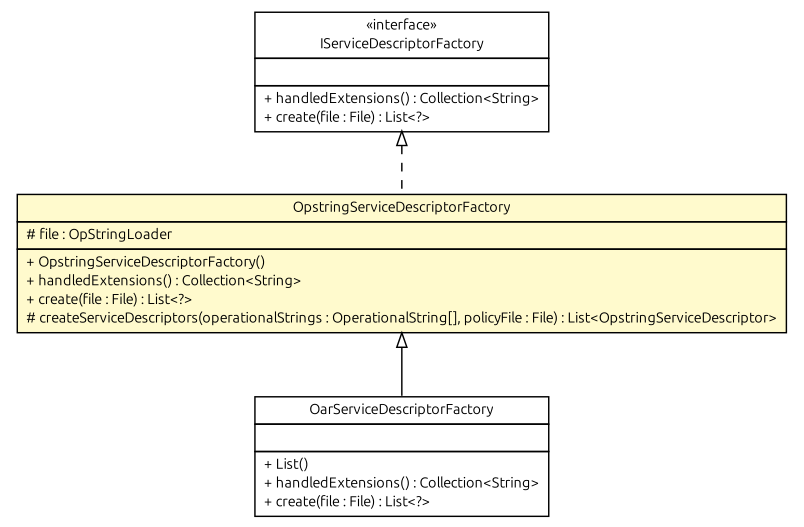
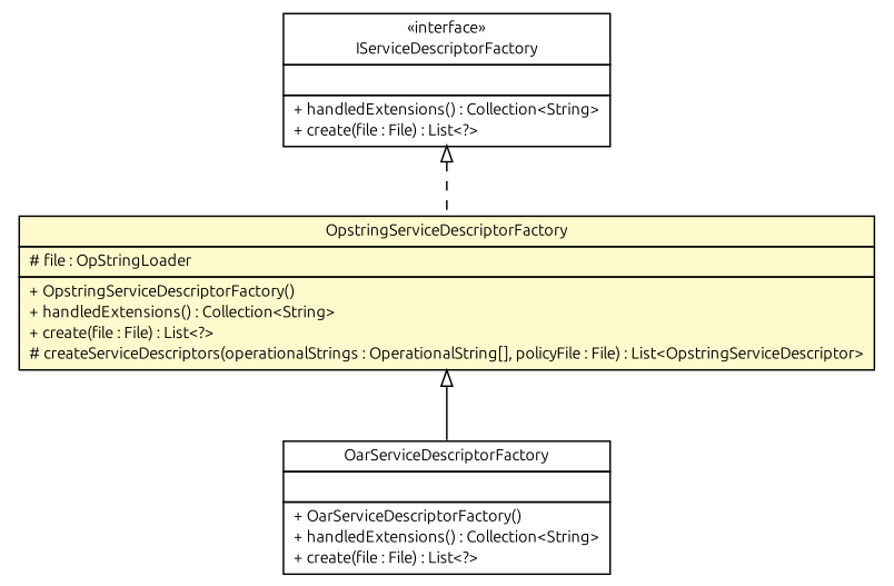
  digraph {
    fontname=Ubuntu
    nodesep=0.25
    ranksep=0.5
    node [fontcolor=black fontname=Ubuntu fontsize=10.0 shape=plaintext]
    edge [arrowtail=empty dir=back fontname=Ubuntu fontsize=10 headport=p labelfontname=Helvetica labelfontsize=10 tailport=p]
    n1 [label=<<table title="sorcer.boot.OpstringServiceDescriptorFactory" border="0" cellborder="1" cellspacing="0" cellpadding="2" port="p" bgcolor="lemonChiffon" href="./OpstringServiceDescriptorFactory.html"> 		<tr><td><table border="0" cellspacing="0" cellpadding="1"> <tr><td align="center" balign="center"> OpstringServiceDescriptorFactory </td></tr> 		</table></td></tr> 		<tr><td><table border="0" cellspacing="0" cellpadding="1"> <tr><td align="left" balign="left"> # file : OpStringLoader </td></tr> 		</table></td></tr> 		<tr><td><table border="0" cellspacing="0" cellpadding="1"> <tr><td align="left" balign="left"> + OpstringServiceDescriptorFactory() </td></tr> <tr><td align="left" balign="left"> + handledExtensions() : Collection&lt;String&gt; </td></tr> <tr><td align="left" balign="left"> + create(file : File) : List&lt;?&gt; </td></tr> <tr><td align="left" balign="left"> # createServiceDescriptors(operationalStrings : OperationalString[], policyFile : File) : List&lt;OpstringServiceDescriptor&gt; </td></tr> 		</table></td></tr> 		</table>>]
-   n2 [label=<<table title="sorcer.boot.OarServiceDescriptorFactory" border="0" cellborder="1" cellspacing="0" cellpadding="2" port="p" href="./OarServiceDescriptorFactory.html"> 		<tr><td><table border="0" cellspacing="0" cellpadding="1"> <tr><td align="center" balign="center"> OarServiceDescriptorFactory </td></tr> 		</table></td></tr> 		<tr><td><table border="0" cellspacing="0" cellpadding="1"> <tr><td align="left" balign="left">  </td></tr> 		</table></td></tr> 		<tr><td><table border="0" cellspacing="0" cellpadding="1"> <tr><td align="left" balign="left"> + List() </td></tr> <tr><td align="left" balign="left"> + handledExtensions() : Collection&lt;String&gt; </td></tr> <tr><td align="left" balign="left"> + create(file : File) : List&lt;?&gt; </td></tr> 		</table></td></tr> 		</table>>]
+   n2 [label=<<table title="sorcer.boot.OarServiceDescriptorFactory" border="0" cellborder="1" cellspacing="0" cellpadding="2" port="p" href="./OarServiceDescriptorFactory.html"> 		<tr><td><table border="0" cellspacing="0" cellpadding="1"> <tr><td align="center" balign="center"> OarServiceDescriptorFactory </td></tr> 		</table></td></tr> 		<tr><td><table border="0" cellspacing="0" cellpadding="1"> <tr><td align="left" balign="left">  </td></tr> 		</table></td></tr> 		<tr><td><table border="0" cellspacing="0" cellpadding="1"> <tr><td align="left" balign="left"> + OarServiceDescriptorFactory() </td></tr> <tr><td align="left" balign="left"> + handledExtensions() : Collection&lt;String&gt; </td></tr> <tr><td align="left" balign="left"> + create(file : File) : List&lt;?&gt; </td></tr> 		</table></td></tr> 		</table>>]
    n3 [label=<<table title="sorcer.boot.IServiceDescriptorFactory" border="0" cellborder="1" cellspacing="0" cellpadding="2" port="p" href="./IServiceDescriptorFactory.html"> 		<tr><td><table border="0" cellspacing="0" cellpadding="1"> <tr><td align="center" balign="center"> &#171;interface&#187; </td></tr> <tr><td align="center" balign="center"> IServiceDescriptorFactory </td></tr> 		</table></td></tr> 		<tr><td><table border="0" cellspacing="0" cellpadding="1"> <tr><td align="left" balign="left">  </td></tr> 		</table></td></tr> 		<tr><td><table border="0" cellspacing="0" cellpadding="1"> <tr><td align="left" balign="left"> + handledExtensions() : Collection&lt;String&gt; </td></tr> <tr><td align="left" balign="left"> + create(file : File) : List&lt;?&gt; </td></tr> 		</table></td></tr> 		</table>>]
    n1 -> n2
    n3 -> n1 [style=dashed]
  }
